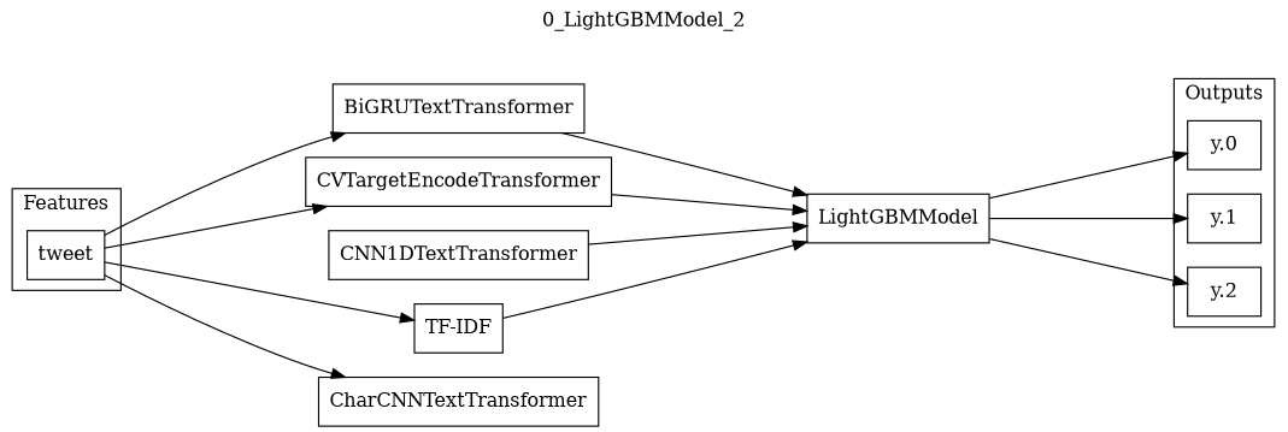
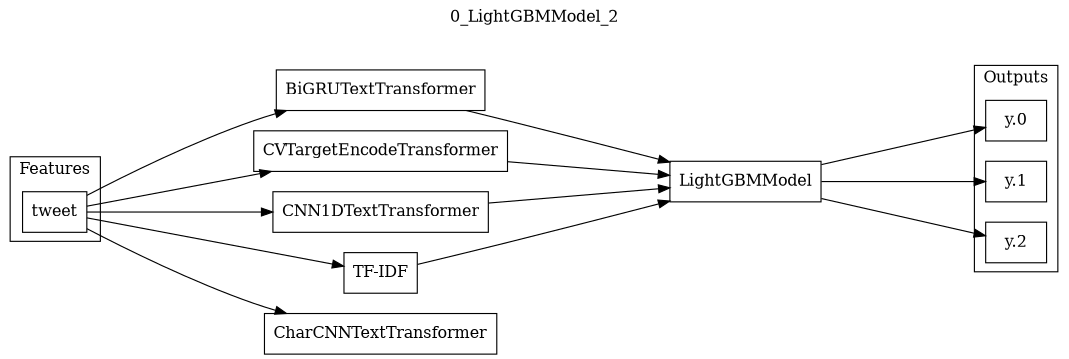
  digraph {
    label="0_LightGBMModel_2"
    labelloc=t
    rankdir=LR
    ranksep=2
    node [shape=box]
    n1 [label=tweet]
    n2 [label="y.0"]
    n3 [label="y.1"]
    n4 [label="y.2"]
    n5 [label=BiGRUTextTransformer]
    n6 [label=CVTargetEncodeTransformer]
    n7 [label=CNN1DTextTransformer]
    n8 [label="TF-IDF"]
    n9 [label=CharCNNTextTransformer]
    n10 [label=LightGBMModel]
    subgraph cluster_1 {
      label=Features
      n1
    }
    subgraph cluster_2 {
      label=Outputs
      n2
      n3
      n4
    }
    n1 -> n5
    n1 -> n6
+   n1 -> n7
    n1 -> n8
    n1 -> n9
    n5 -> n10
    n6 -> n10
    n7 -> n10
    n8 -> n10
    n10 -> n2
    n10 -> n3
    n10 -> n4
  }
